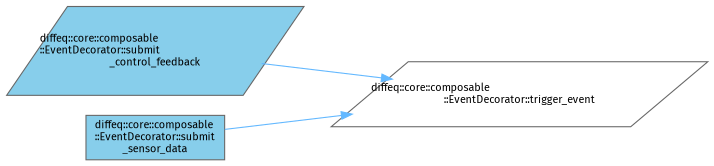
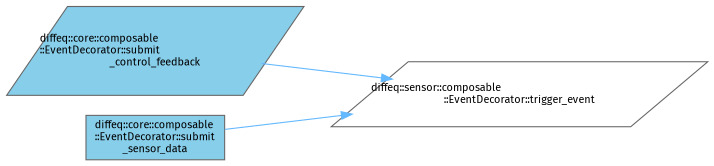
  digraph {
    rankdir=RL
    fontname="Fira Sans"
    node [color=grey40 fillcolor=skyblue fontname="Fira Sans" fontsize=10 shape=parallelogram style=filled]
    edge [color=steelblue1 dir=back fontname="Fira Sans" fontsize=10 labelfontname=Helvetica labelfontsize=10 style=solid]
-   n1 [color=gray40 fillcolor=white fontcolor=black height=0.2 label="diffeq::core::composable\l::EventDecorator::trigger_event" width=0.4]
+   n1 [color=gray40 fillcolor=white fontcolor=black height=0.2 label="diffeq::sensor::composable\l::EventDecorator::trigger_event" width=0.4]
    n2 [height=0.2 label="diffeq::core::composable\l::EventDecorator::submit\l_control_feedback" width=0.4]
    n3 [height=0.2 label="diffeq::core::composable\l::EventDecorator::submit\l_sensor_data" shape=box width=0.4]
    n1 -> n2
    n1 -> n3
  }
